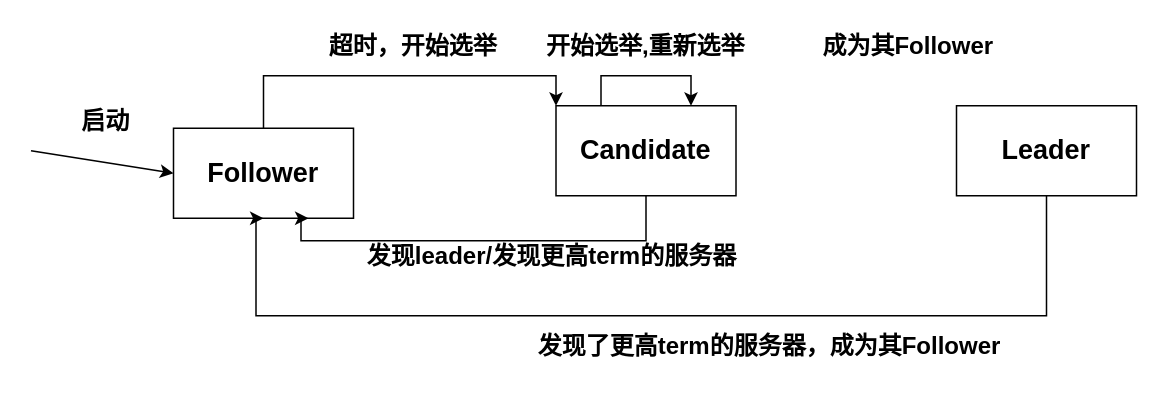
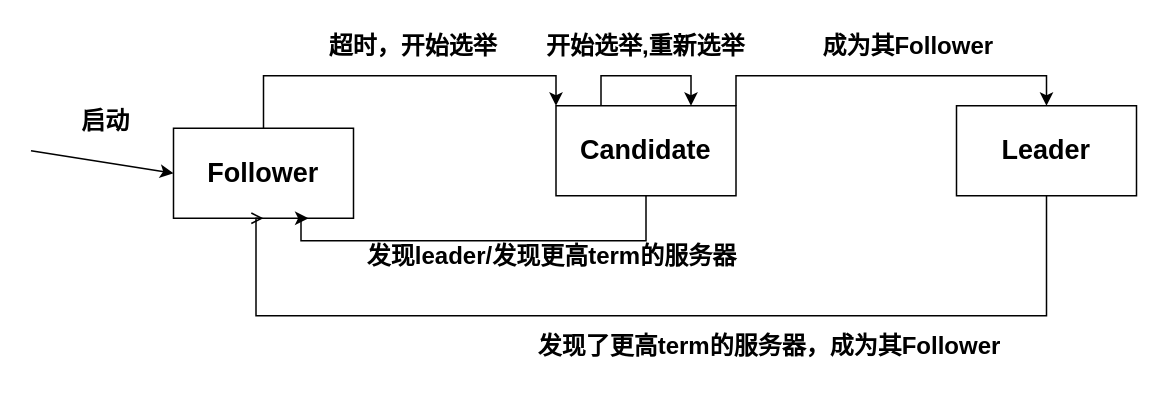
  <mxCell id="0" />
  <mxCell id="1" parent="0" />
  <mxCell id="2" style="edgeStyle=orthogonalEdgeStyle;rounded=0;orthogonalLoop=1;jettySize=auto;html=1;exitX=0.5;exitY=0;exitDx=0;exitDy=0;entryX=0;entryY=0;entryDx=0;entryDy=0;" edge="1" parent="1" source="3" target="6"><mxGeometry relative="1" as="geometry" /></mxCell>
  <mxCell id="3" value="&lt;b&gt;&lt;font style=&quot;font-size: 18px&quot;&gt;Follower&lt;/font&gt;&lt;/b&gt;" style="rounded=0;whiteSpace=wrap;html=1;" vertex="1" parent="1"><mxGeometry x="115" y="85" width="120" height="60" as="geometry" /></mxCell>
+ <mxCell id="4" style="edgeStyle=orthogonalEdgeStyle;rounded=0;orthogonalLoop=1;jettySize=auto;html=1;exitX=1;exitY=0;exitDx=0;exitDy=0;entryX=0.5;entryY=0;entryDx=0;entryDy=0;" edge="1" parent="1" source="6" target="8"><mxGeometry relative="1" as="geometry" /></mxCell>
  <mxCell id="5" style="edgeStyle=orthogonalEdgeStyle;rounded=0;orthogonalLoop=1;jettySize=auto;html=1;exitX=0.5;exitY=1;exitDx=0;exitDy=0;entryX=0.75;entryY=1;entryDx=0;entryDy=0;" edge="1" parent="1" source="6" target="3"><mxGeometry relative="1" as="geometry"><Array as="points"><mxPoint x="430" y="160" /><mxPoint x="200" y="160" /></Array></mxGeometry></mxCell>
  <mxCell id="6" value="&lt;span style=&quot;font-size: 18px&quot;&gt;&lt;b&gt;Candidate&lt;/b&gt;&lt;/span&gt;" style="rounded=0;whiteSpace=wrap;html=1;" vertex="1" parent="1"><mxGeometry x="370" y="70" width="120" height="60" as="geometry" /></mxCell>
- <mxCell id="7" style="edgeStyle=orthogonalEdgeStyle;rounded=0;orthogonalLoop=1;jettySize=auto;html=1;exitX=0.5;exitY=1;exitDx=0;exitDy=0;entryX=0.5;entryY=1;entryDx=0;entryDy=0;" edge="1" parent="1" source="8" target="3"><mxGeometry relative="1" as="geometry"><Array as="points"><mxPoint x="697" y="210" /><mxPoint x="170" y="210" /></Array></mxGeometry></mxCell>
+ <mxCell id="7" style="edgeStyle=orthogonalEdgeStyle;rounded=0;orthogonalLoop=1;jettySize=auto;html=1;exitX=0.5;exitY=1;exitDx=0;exitDy=0;entryX=0.5;entryY=1;entryDx=0;entryDy=0;endArrow=open;" edge="1" parent="1" source="8" target="3"><mxGeometry relative="1" as="geometry"><Array as="points"><mxPoint x="697" y="210" /><mxPoint x="170" y="210" /></Array></mxGeometry></mxCell>
  <mxCell id="8" value="&lt;b&gt;&lt;font style=&quot;font-size: 18px&quot;&gt;Leader&lt;/font&gt;&lt;/b&gt;" style="rounded=0;whiteSpace=wrap;html=1;" vertex="1" parent="1"><mxGeometry x="637" y="70" width="120" height="60" as="geometry" /></mxCell>
  <mxCell id="9" value="" style="endArrow=classic;html=1;entryX=0;entryY=0.5;entryDx=0;entryDy=0;" edge="1" parent="1" target="3"><mxGeometry width="50" height="50" relative="1" as="geometry"><mxPoint x="20" y="100" as="sourcePoint" /><mxPoint x="30" y="90" as="targetPoint" /></mxGeometry></mxCell>
  <mxCell id="10" value="&lt;b&gt;&lt;font style=&quot;font-size: 16px&quot;&gt;启动&lt;/font&gt;&lt;/b&gt;" style="text;html=1;strokeColor=none;fillColor=none;align=center;verticalAlign=middle;whiteSpace=wrap;rounded=0;" vertex="1" parent="1"><mxGeometry x="50" y="70" width="40" height="20" as="geometry" /></mxCell>
  <mxCell id="11" value="&lt;b&gt;&lt;font style=&quot;font-size: 16px&quot;&gt;超时，开始选举&lt;/font&gt;&lt;/b&gt;" style="text;html=1;strokeColor=none;fillColor=none;align=center;verticalAlign=middle;whiteSpace=wrap;rounded=0;" vertex="1" parent="1"><mxGeometry x="200" y="20" width="150" height="20" as="geometry" /></mxCell>
  <mxCell id="12" style="edgeStyle=orthogonalEdgeStyle;rounded=0;orthogonalLoop=1;jettySize=auto;html=1;exitX=0.25;exitY=0;exitDx=0;exitDy=0;entryX=0.75;entryY=0;entryDx=0;entryDy=0;" edge="1" parent="1" source="6" target="6"><mxGeometry relative="1" as="geometry"><Array as="points"><mxPoint x="400" y="50" /><mxPoint x="460" y="50" /></Array></mxGeometry></mxCell>
  <mxCell id="13" value="&lt;b&gt;&lt;font style=&quot;font-size: 16px&quot;&gt;开始选举,重新选举&lt;/font&gt;&lt;/b&gt;" style="text;html=1;strokeColor=none;fillColor=none;align=center;verticalAlign=middle;whiteSpace=wrap;rounded=0;" vertex="1" parent="1"><mxGeometry x="355" y="20" width="150" height="20" as="geometry" /></mxCell>
  <mxCell id="14" value="&lt;b&gt;&lt;font style=&quot;font-size: 16px&quot;&gt;成为其Follower&lt;/font&gt;&lt;/b&gt;" style="text;html=1;strokeColor=none;fillColor=none;align=center;verticalAlign=middle;whiteSpace=wrap;rounded=0;" vertex="1" parent="1"><mxGeometry x="530" y="20" width="150" height="20" as="geometry" /></mxCell>
  <mxCell id="15" value="&lt;b&gt;&lt;font style=&quot;font-size: 16px&quot;&gt;发现了更高term的服务器，成为其Follower&lt;/font&gt;&lt;/b&gt;" style="text;html=1;strokeColor=none;fillColor=none;align=center;verticalAlign=middle;whiteSpace=wrap;rounded=0;" vertex="1" parent="1"><mxGeometry x="355" y="220" width="315" height="20" as="geometry" /></mxCell>
  <mxCell id="16" value="&lt;b&gt;&lt;font style=&quot;font-size: 16px&quot;&gt;发现leader/发现更高term的服务器&lt;/font&gt;&lt;/b&gt;" style="text;html=1;strokeColor=none;fillColor=none;align=center;verticalAlign=middle;whiteSpace=wrap;rounded=0;" vertex="1" parent="1"><mxGeometry x="210" y="160" width="315" height="20" as="geometry" /></mxCell>
